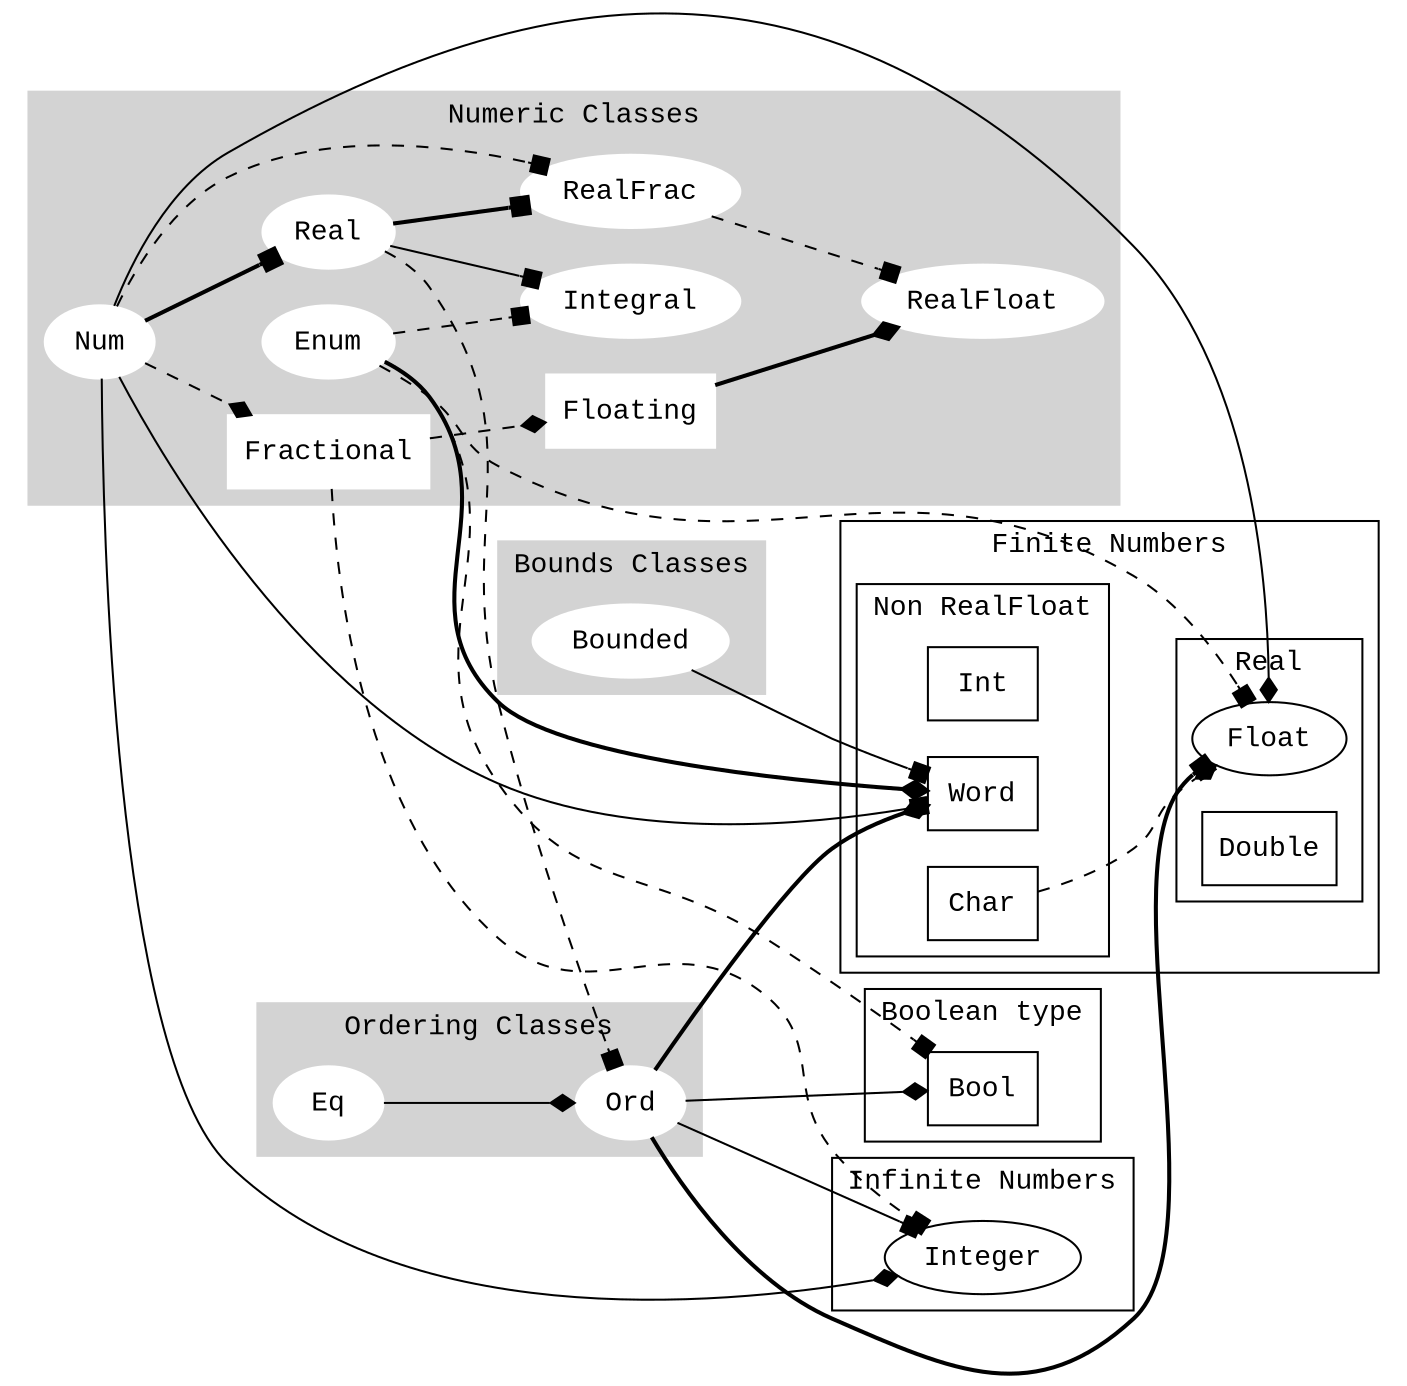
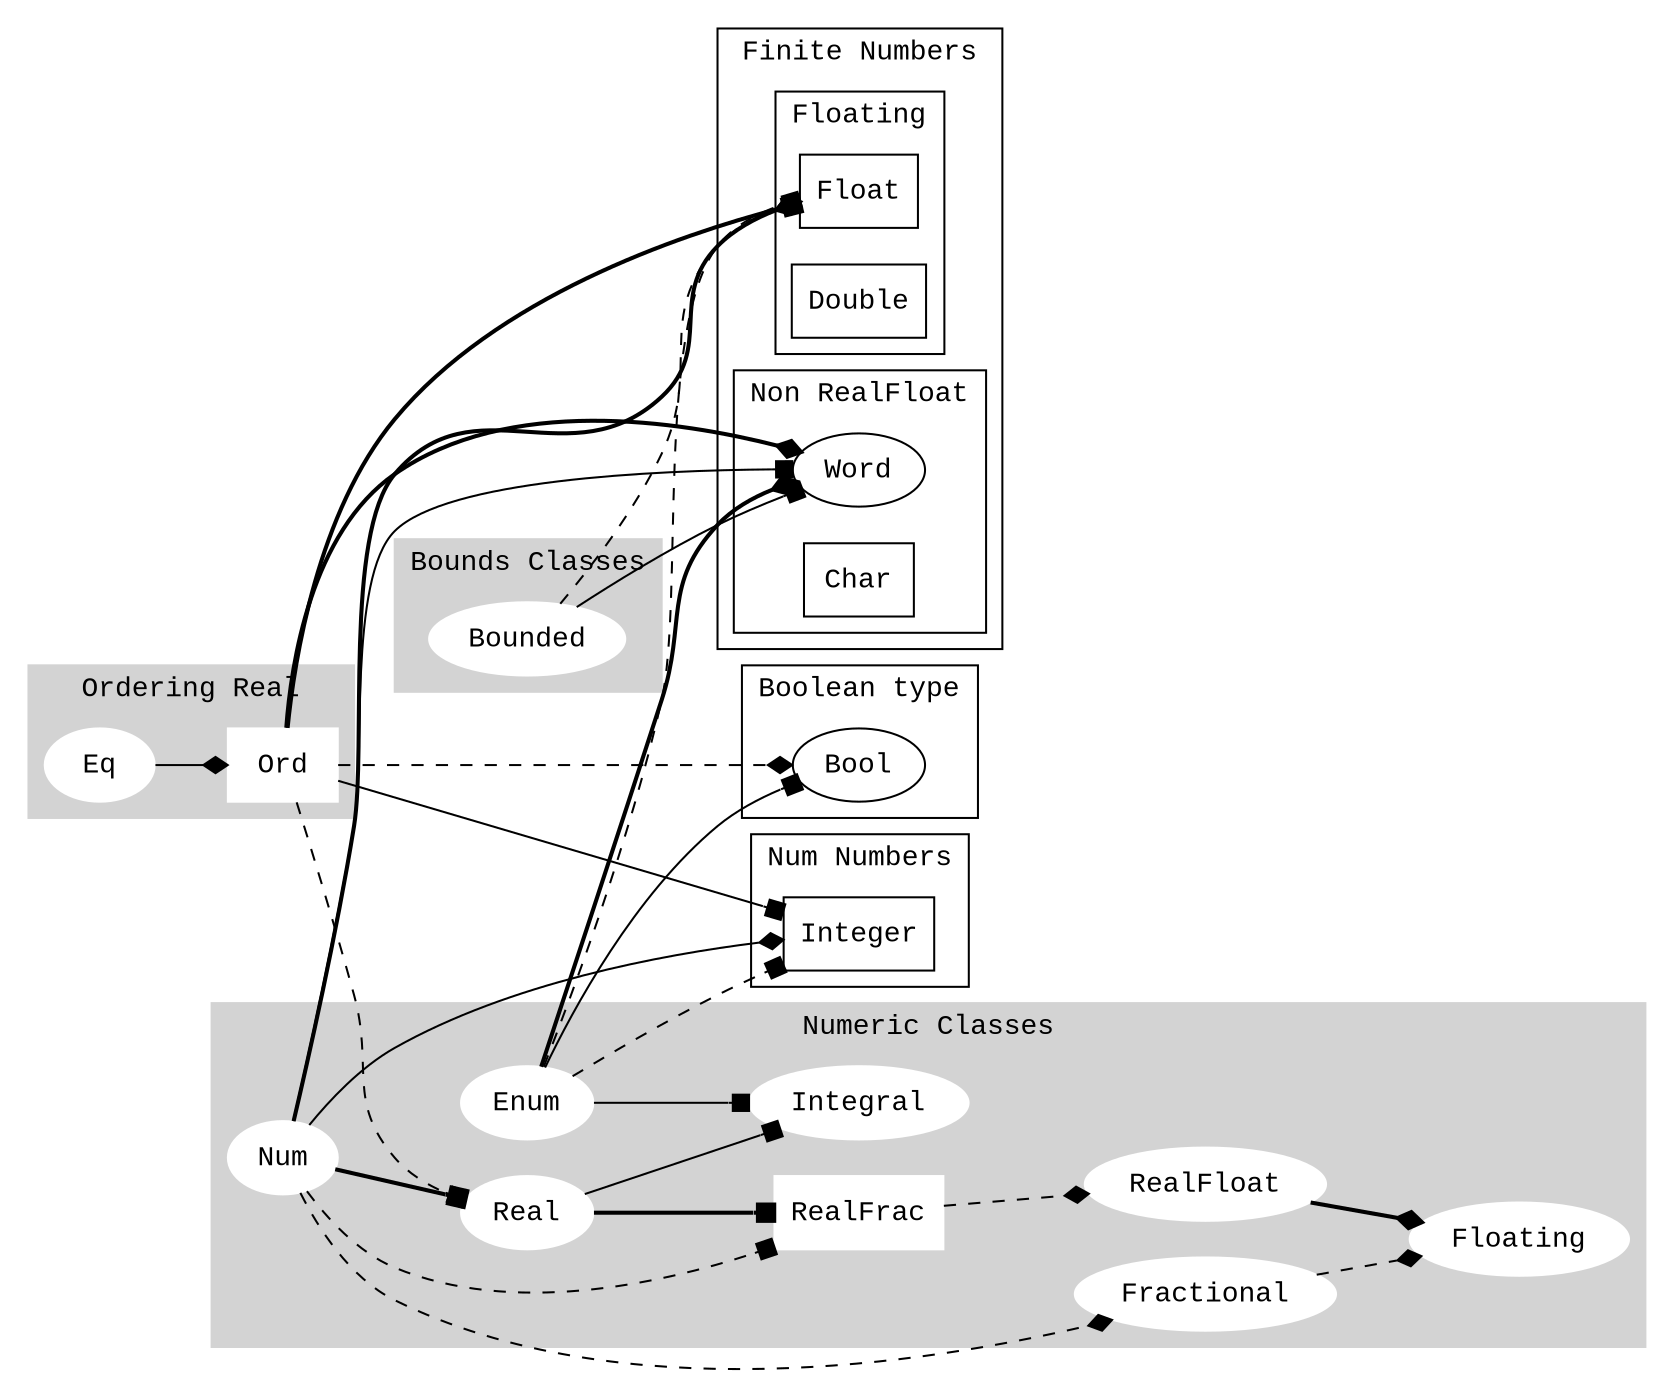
  digraph {
    compound=true
    fontname="Liberation Mono"
    rankdir=LR
    node [fontname="Liberation Mono" color=white style=filled]
    edge [arrowhead=box fontname="Liberation Mono" style=dashed]
-   Int [shape=box color="" style=""]
-   Word [shape=box color="" style=""]
+   Word [shape=ellipse color="" style=""]
    Char [shape=box color="" style=""]
-   Float [shape=ellipse color="" style=""]
+   Float [shape=box color="" style=""]
    Double [shape=box color="" style=""]
-   Bool [shape=box color="" style=""]
-   Integer [shape=ellipse color="" style=""]
+   Bool [shape=ellipse color="" style=""]
+   Integer [shape=box color="" style=""]
    Eq
-   Ord
+   Ord [shape=box]
    Bounded
    Real
    Enum
    Integral
    Num
-   Fractional [shape=box]
-   RealFrac
-   Floating [shape=box]
+   Fractional
+   RealFrac [shape=box]
+   Floating
    RealFloat
    subgraph cluster_1 {
      label="Finite Numbers"
      subgraph cluster_2 {
        label="Non RealFloat"
-       Int
        Word
        Char
      }
      subgraph cluster_3 {
-       label=Real
+       label=Floating
        Float
        Double
      }
    }
    subgraph cluster_4 {
      label="Boolean type"
      Bool
    }
    subgraph cluster_5 {
-     label="Infinite Numbers"
+     label="Num Numbers"
      Integer
    }
    subgraph cluster_6 {
      color=lightgrey
-     label="Ordering Classes"
+     label="Ordering Real"
      style=filled
      Eq
      Ord
    }
    subgraph cluster_7 {
      color=lightgrey
      label="Bounds Classes"
      style=filled
      Bounded
    }
    subgraph cluster_8 {
      color=lightgrey
      label="Numeric Classes"
      style=filled
      Real
      Enum
      Integral
      Num
      Fractional
      RealFrac
      Floating
      RealFloat
    }
    Eq -> Ord [arrowhead=diamond style=solid]
    Ord -> Word [arrowhead=diamond style=bold]
    Ord -> Float [style=bold]
-   Ord -> Bool [arrowhead=diamond style=solid]
+   Ord -> Bool [arrowhead=diamond]
    Ord -> Integer [style=solid]
-   Real -> Ord
+   Ord -> Real
    Bounded -> Word [style=solid]
-   Char -> Float [arrowhead=diamond]
+   Bounded -> Float [arrowhead=diamond]
    Real -> Integral [style=solid]
    Real -> RealFrac [style=bold]
    Enum -> Word [arrowhead=diamond style=bold]
    Enum -> Float
-   Enum -> Bool
-   Fractional -> Integer
-   Enum -> Integral
+   Enum -> Bool [style=solid]
+   Enum -> Integer
+   Enum -> Integral [style=solid]
    Num -> Word [style=solid]
-   Num -> Float [arrowhead=diamond style=solid]
+   Num -> Float [arrowhead=diamond style=bold]
    Num -> Integer [arrowhead=diamond style=solid]
    Num -> Real [style=bold]
    Num -> Fractional [arrowhead=diamond]
    Num -> RealFrac
    Fractional -> Floating [arrowhead=diamond]
-   RealFrac -> RealFloat
-   Floating -> RealFloat [arrowhead=diamond style=bold]
+   RealFrac -> RealFloat [arrowhead=diamond]
+   RealFloat -> Floating [arrowhead=diamond style=bold]
  }
